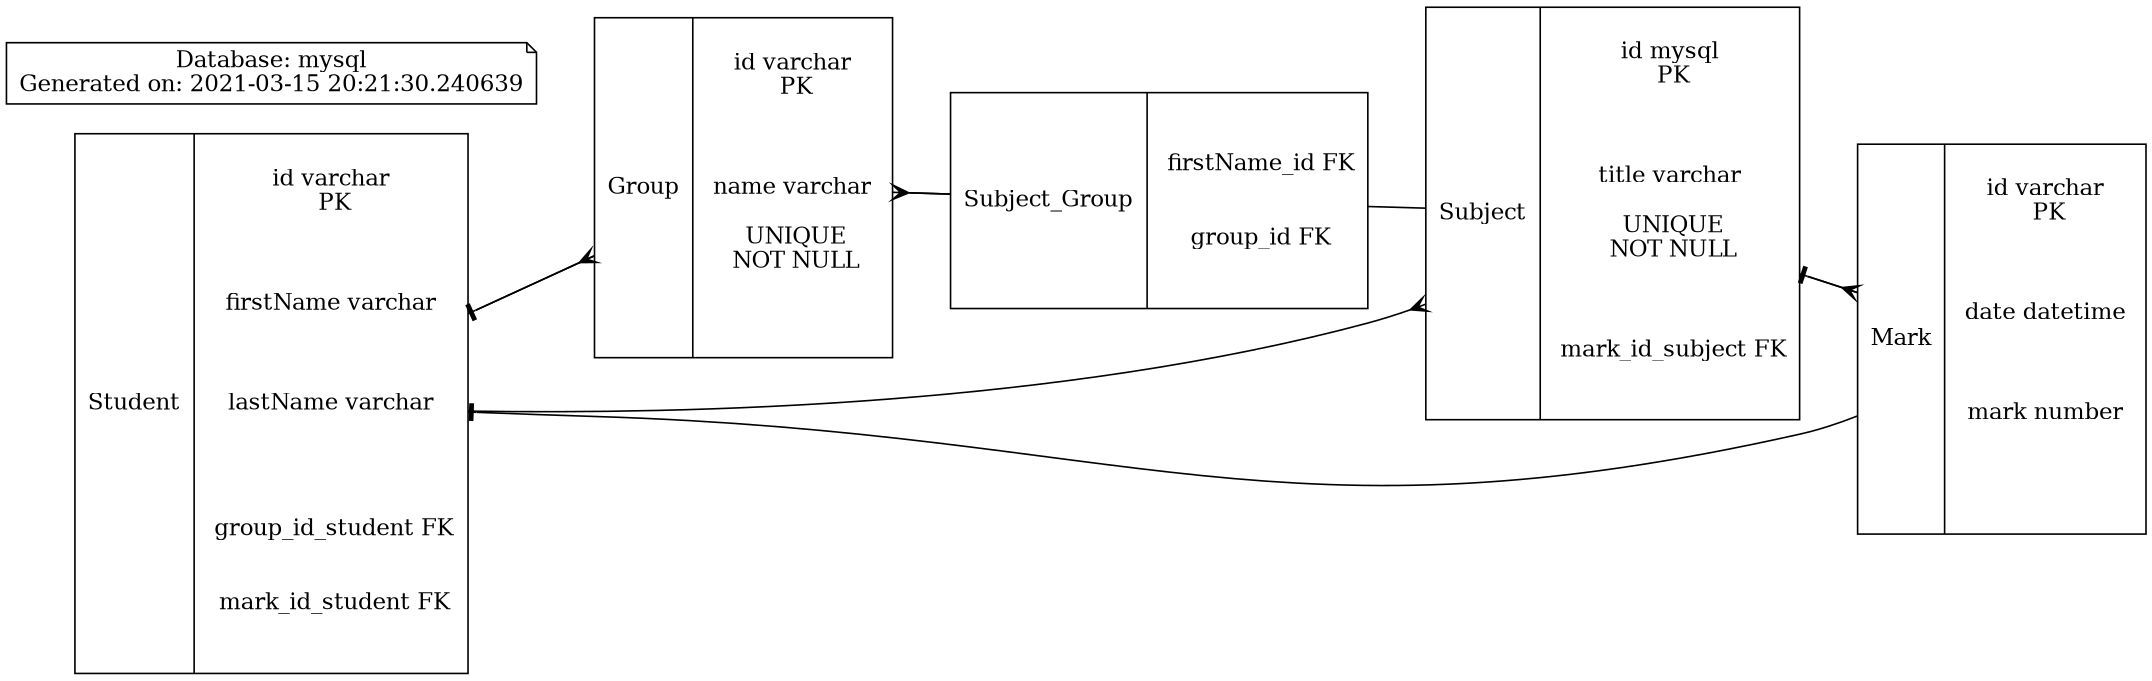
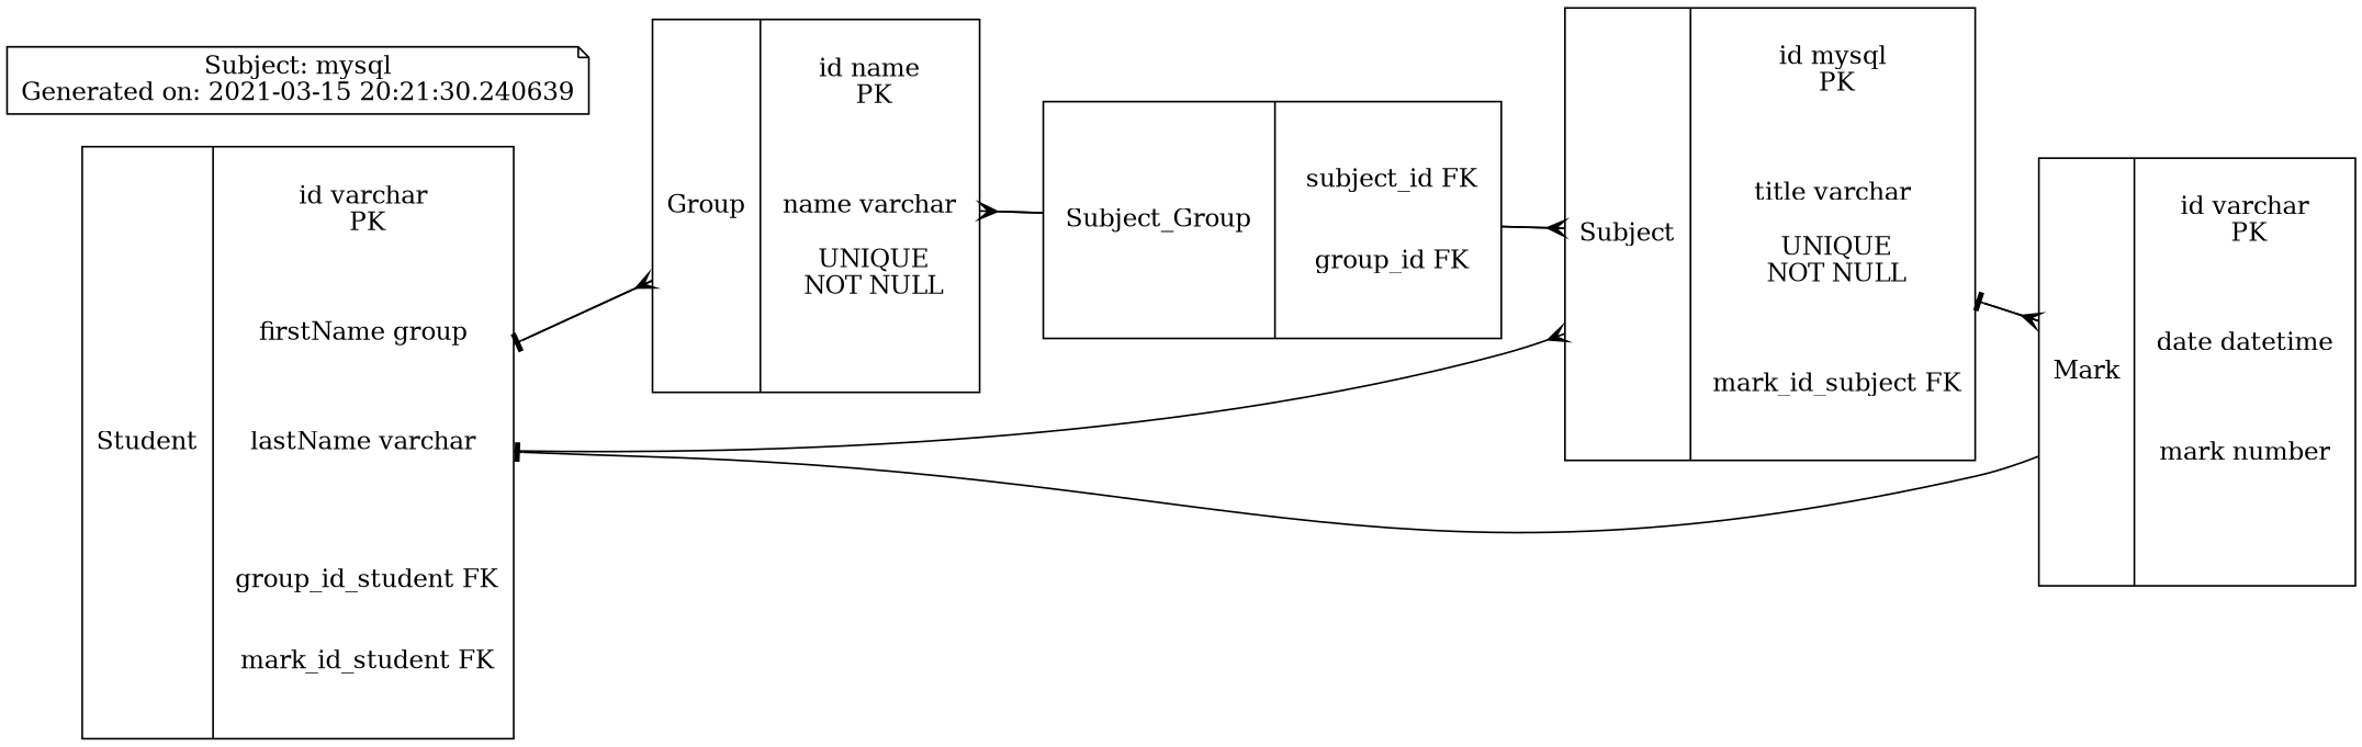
  strict digraph {
    concentrate=true
    rankdir=LR
    ranksep=0.5
    node [shape=record]
    edge [arrowhead=crow]
-   n1 [label="{<Student> Student|\n            id varchar \n                PK\n\n            \l\n            firstName varchar \n\n            \l\n            lastName varchar \n\n            \l\n\n            group_id_student FK\n            \l\n            mark_id_student FK\n            \l\n        }"]
-   n2 [label="{<Group> Group|\n            id varchar \n                PK\n\n            \l\n            name varchar \n\n                    UNIQUE\n                    NOT NULL\n            \l\n\n        }"]
+   n1 [label="{<Student> Student|\n            id varchar \n                PK\n\n            \l\n            firstName group \n\n            \l\n            lastName varchar \n\n            \l\n\n            group_id_student FK\n            \l\n            mark_id_student FK\n            \l\n        }"]
+   n2 [label="{<Group> Group|\n            id name \n                PK\n\n            \l\n            name varchar \n\n                    UNIQUE\n                    NOT NULL\n            \l\n\n        }"]
    n3 [label="{<Subject> Subject|\n            id mysql \n                PK\n\n            \l\n            title varchar \n\n                    UNIQUE\n                    NOT NULL\n            \l\n\n            mark_id_subject FK\n            \l\n        }"]
-   n4 [label="{<Subject_Group> Subject_Group|\n\n            firstName_id FK\n            \l\n            group_id FK\n            \l\n        }"]
+   n4 [label="{<Subject_Group> Subject_Group|\n\n            subject_id FK\n            \l\n            group_id FK\n            \l\n        }"]
    n5 [label="{<Mark> Mark|\n            id varchar \n                PK\n\n            \l\n            date datetime \n\n            \l\n            mark number \n\n            \l\n\n        }"]
-   n6 [label="Database: mysql\nGenerated on: 2021-03-15 20:21:30.240639" shape=note]
+   n6 [label="Subject: mysql\nGenerated on: 2021-03-15 20:21:30.240639" shape=note]
    n1 -> n2
    n1 -> n3
    n2 -> n1 [arrowhead=tee]
    n2 -> n4 [arrowhead=none]
    n3 -> n4 [arrowhead=none]
    n3 -> n5
    n4 -> n2
+   n4 -> n3
    n5 -> n1 [arrowhead=tee]
    n5 -> n3 [arrowhead=tee]
  }
